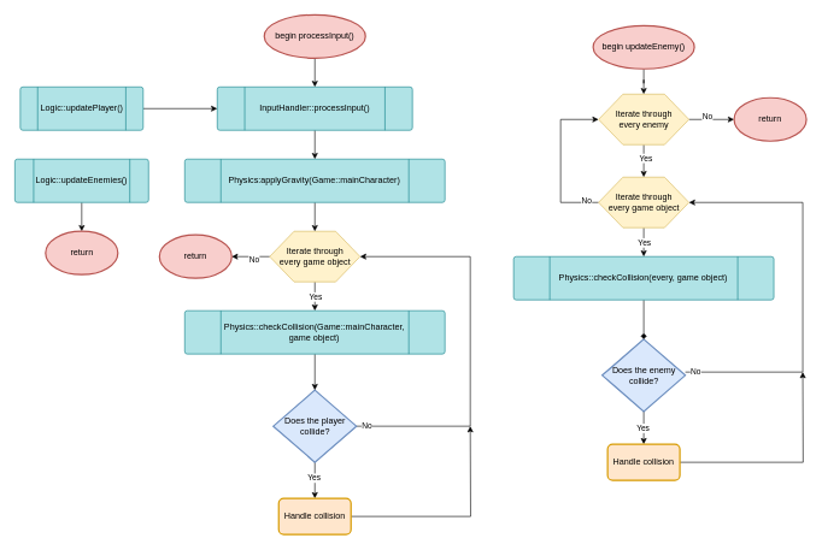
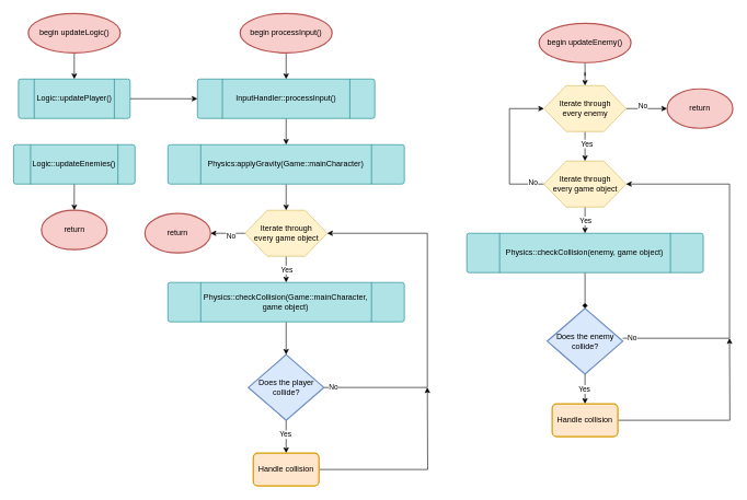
  <mxCell id="0" />
  <mxCell id="1" parent="0" />
+ <mxCell id="2" value="" style="edgeStyle=orthogonalEdgeStyle;rounded=0;orthogonalLoop=1;jettySize=auto;html=1;" edge="1" parent="1" source="3" target="5"><mxGeometry relative="1" as="geometry" /></mxCell>
+ <mxCell id="3" value="begin updateLogic()" style="strokeWidth=2;html=1;shape=mxgraph.flowchart.start_1;whiteSpace=wrap;fillColor=#f8cecc;strokeColor=#b85450;" vertex="1" parent="1"><mxGeometry x="42.5" y="20" width="140" height="60" as="geometry" /></mxCell>
  <mxCell id="4" value="" style="edgeStyle=orthogonalEdgeStyle;rounded=0;orthogonalLoop=1;jettySize=auto;html=1;" edge="1" parent="1" source="5" target="12"><mxGeometry relative="1" as="geometry" /></mxCell>
  <mxCell id="5" value="Logic::updatePlayer()" style="verticalLabelPosition=middle;verticalAlign=middle;html=1;shape=process;whiteSpace=wrap;rounded=1;size=0.14;arcSize=6;labelPosition=center;align=center;fillColor=#b0e3e6;strokeColor=#0e8088;" vertex="1" parent="1"><mxGeometry x="27.5" y="120" width="170" height="60" as="geometry" /></mxCell>
  <mxCell id="6" value="" style="edgeStyle=orthogonalEdgeStyle;rounded=0;orthogonalLoop=1;jettySize=auto;html=1;" edge="1" parent="1" source="7" target="8"><mxGeometry relative="1" as="geometry" /></mxCell>
  <mxCell id="7" value="Logic::updateEnemies()" style="verticalLabelPosition=middle;verticalAlign=middle;html=1;shape=process;whiteSpace=wrap;rounded=1;size=0.14;arcSize=6;labelPosition=center;align=center;fillColor=#b0e3e6;strokeColor=#0e8088;" vertex="1" parent="1"><mxGeometry x="20" y="220" width="185" height="60" as="geometry" /></mxCell>
  <mxCell id="8" value="return" style="strokeWidth=2;html=1;shape=mxgraph.flowchart.start_1;whiteSpace=wrap;fillColor=#f8cecc;strokeColor=#b85450;" vertex="1" parent="1"><mxGeometry x="62.5" y="320" width="100" height="60" as="geometry" /></mxCell>
  <mxCell id="9" value="" style="edgeStyle=orthogonalEdgeStyle;rounded=0;orthogonalLoop=1;jettySize=auto;html=1;" edge="1" parent="1" source="10" target="12"><mxGeometry relative="1" as="geometry" /></mxCell>
  <mxCell id="10" value="begin processInput()" style="strokeWidth=2;html=1;shape=mxgraph.flowchart.start_1;whiteSpace=wrap;fillColor=#f8cecc;strokeColor=#b85450;" vertex="1" parent="1"><mxGeometry x="365" y="20" width="140" height="60" as="geometry" /></mxCell>
  <mxCell id="11" value="" style="edgeStyle=orthogonalEdgeStyle;rounded=0;orthogonalLoop=1;jettySize=auto;html=1;" edge="1" parent="1" source="12" target="19"><mxGeometry relative="1" as="geometry" /></mxCell>
  <mxCell id="12" value="InputHandler::processInput()" style="verticalLabelPosition=middle;verticalAlign=middle;html=1;shape=process;whiteSpace=wrap;rounded=1;size=0.14;arcSize=6;labelPosition=center;align=center;fillColor=#b0e3e6;strokeColor=#0e8088;" vertex="1" parent="1"><mxGeometry x="300" y="120" width="270" height="60" as="geometry" /></mxCell>
  <mxCell id="13" value="" style="edgeStyle=orthogonalEdgeStyle;rounded=0;orthogonalLoop=1;jettySize=auto;html=1;" edge="1" parent="1" source="17" target="26"><mxGeometry relative="1" as="geometry" /></mxCell>
  <mxCell id="14" value="Yes" style="edgeLabel;html=1;align=center;verticalAlign=middle;resizable=0;points=[];" vertex="1" connectable="0" parent="13"><mxGeometry relative="1" as="geometry"><mxPoint as="offset" /></mxGeometry></mxCell>
  <mxCell id="15" value="" style="edgeStyle=orthogonalEdgeStyle;rounded=0;orthogonalLoop=1;jettySize=auto;html=1;" edge="1" parent="1" source="17" target="29"><mxGeometry relative="1" as="geometry" /></mxCell>
  <mxCell id="16" value="No" style="edgeLabel;html=1;align=center;verticalAlign=middle;resizable=0;points=[];" vertex="1" connectable="0" parent="15"><mxGeometry x="-0.143" y="3" relative="1" as="geometry"><mxPoint as="offset" /></mxGeometry></mxCell>
  <mxCell id="17" value="Iterate through&lt;div&gt;every game object&lt;/div&gt;" style="verticalLabelPosition=middle;verticalAlign=middle;html=1;shape=hexagon;perimeter=hexagonPerimeter2;arcSize=6;size=0.27;labelPosition=center;align=center;whiteSpace=wrap;fillColor=#fff2cc;strokeColor=#d6b656;" vertex="1" parent="1"><mxGeometry x="372.5" y="320" width="125" height="70" as="geometry" /></mxCell>
  <mxCell id="18" value="" style="edgeStyle=orthogonalEdgeStyle;rounded=0;orthogonalLoop=1;jettySize=auto;html=1;" edge="1" parent="1" source="19" target="17"><mxGeometry relative="1" as="geometry" /></mxCell>
  <mxCell id="19" value="Physics:applyGravity(Game::mainCharacter)" style="verticalLabelPosition=middle;verticalAlign=middle;html=1;shape=process;whiteSpace=wrap;rounded=1;size=0.14;arcSize=6;labelPosition=center;align=center;fillColor=#b0e3e6;strokeColor=#0e8088;" vertex="1" parent="1"><mxGeometry x="255" y="220" width="360" height="60" as="geometry" /></mxCell>
  <mxCell id="20" value="" style="edgeStyle=orthogonalEdgeStyle;rounded=0;orthogonalLoop=1;jettySize=auto;html=1;" edge="1" parent="1" source="24" target="28"><mxGeometry relative="1" as="geometry" /></mxCell>
  <mxCell id="21" value="Yes" style="edgeLabel;html=1;align=center;verticalAlign=middle;resizable=0;points=[];" vertex="1" connectable="0" parent="20"><mxGeometry x="-0.16" y="-2" relative="1" as="geometry"><mxPoint as="offset" /></mxGeometry></mxCell>
  <mxCell id="22" style="edgeStyle=orthogonalEdgeStyle;rounded=0;orthogonalLoop=1;jettySize=auto;html=1;entryX=1;entryY=0.5;entryDx=0;entryDy=0;" edge="1" parent="1" source="24" target="17"><mxGeometry relative="1" as="geometry"><Array as="points"><mxPoint x="650" y="590" /><mxPoint x="650" y="355" /></Array></mxGeometry></mxCell>
  <mxCell id="23" value="No" style="edgeLabel;html=1;align=center;verticalAlign=middle;resizable=0;points=[];" vertex="1" connectable="0" parent="22"><mxGeometry x="-0.949" y="2" relative="1" as="geometry"><mxPoint as="offset" /></mxGeometry></mxCell>
  <mxCell id="24" value="Does the player collide?" style="strokeWidth=2;html=1;shape=mxgraph.flowchart.decision;whiteSpace=wrap;fillColor=#dae8fc;strokeColor=#6c8ebf;" vertex="1" parent="1"><mxGeometry x="377.5" y="540" width="115" height="100" as="geometry" /></mxCell>
  <mxCell id="25" value="" style="edgeStyle=orthogonalEdgeStyle;rounded=0;orthogonalLoop=1;jettySize=auto;html=1;" edge="1" parent="1" source="26" target="24"><mxGeometry relative="1" as="geometry" /></mxCell>
  <mxCell id="26" value="Physics::checkCollision(Game::mainCharacter, game object)" style="verticalLabelPosition=middle;verticalAlign=middle;html=1;shape=process;whiteSpace=wrap;rounded=1;size=0.14;arcSize=6;labelPosition=center;align=center;fillColor=#b0e3e6;strokeColor=#0e8088;" vertex="1" parent="1"><mxGeometry x="255" y="430" width="360" height="60" as="geometry" /></mxCell>
  <mxCell id="27" style="edgeStyle=orthogonalEdgeStyle;rounded=0;orthogonalLoop=1;jettySize=auto;html=1;" edge="1" parent="1" source="28"><mxGeometry relative="1" as="geometry"><mxPoint x="650" y="590" as="targetPoint" /></mxGeometry></mxCell>
  <mxCell id="28" value="Handle collision" style="rounded=1;whiteSpace=wrap;html=1;absoluteArcSize=1;arcSize=14;strokeWidth=2;fillColor=#ffe6cc;strokeColor=#d79b00;" vertex="1" parent="1"><mxGeometry x="385" y="690" width="100" height="50" as="geometry" /></mxCell>
  <mxCell id="29" value="return" style="strokeWidth=2;html=1;shape=mxgraph.flowchart.start_1;whiteSpace=wrap;fillColor=#f8cecc;strokeColor=#b85450;" vertex="1" parent="1"><mxGeometry x="220" y="325" width="100" height="60" as="geometry" /></mxCell>
  <mxCell id="30" value="" style="edgeStyle=orthogonalEdgeStyle;rounded=0;orthogonalLoop=1;jettySize=auto;html=1;" edge="1" parent="1" source="31" target="36"><mxGeometry relative="1" as="geometry" /></mxCell>
  <mxCell id="31" value="begin updateEnemy()" style="strokeWidth=2;html=1;shape=mxgraph.flowchart.start_1;whiteSpace=wrap;fillColor=#f8cecc;strokeColor=#b85450;" vertex="1" parent="1"><mxGeometry x="820" y="35" width="140" height="60" as="geometry" /></mxCell>
  <mxCell id="32" value="" style="edgeStyle=orthogonalEdgeStyle;rounded=0;orthogonalLoop=1;jettySize=auto;html=1;" edge="1" parent="1" source="36" target="51"><mxGeometry relative="1" as="geometry" /></mxCell>
  <mxCell id="33" value="No" style="edgeLabel;html=1;align=center;verticalAlign=middle;resizable=0;points=[];" vertex="1" connectable="0" parent="32"><mxGeometry x="-0.216" y="5" relative="1" as="geometry"><mxPoint as="offset" /></mxGeometry></mxCell>
  <mxCell id="34" value="" style="edgeStyle=orthogonalEdgeStyle;rounded=0;orthogonalLoop=1;jettySize=auto;html=1;" edge="1" parent="1" source="36" target="41"><mxGeometry relative="1" as="geometry" /></mxCell>
  <mxCell id="35" value="Yes" style="edgeLabel;html=1;align=center;verticalAlign=middle;resizable=0;points=[];" vertex="1" connectable="0" parent="34"><mxGeometry x="-0.2" y="2" relative="1" as="geometry"><mxPoint as="offset" /></mxGeometry></mxCell>
  <mxCell id="36" value="Iterate through&lt;div&gt;every enemy&lt;/div&gt;" style="verticalLabelPosition=middle;verticalAlign=middle;html=1;shape=hexagon;perimeter=hexagonPerimeter2;arcSize=6;size=0.27;labelPosition=center;align=center;whiteSpace=wrap;fillColor=#fff2cc;strokeColor=#d6b656;" vertex="1" parent="1"><mxGeometry x="827.5" y="130" width="125" height="70" as="geometry" /></mxCell>
  <mxCell id="37" value="" style="edgeStyle=orthogonalEdgeStyle;rounded=0;orthogonalLoop=1;jettySize=auto;html=1;" edge="1" parent="1" source="41" target="48"><mxGeometry relative="1" as="geometry" /></mxCell>
  <mxCell id="38" value="Yes" style="edgeLabel;html=1;align=center;verticalAlign=middle;resizable=0;points=[];" vertex="1" connectable="0" parent="37"><mxGeometry relative="1" as="geometry"><mxPoint as="offset" /></mxGeometry></mxCell>
  <mxCell id="39" style="edgeStyle=orthogonalEdgeStyle;rounded=0;orthogonalLoop=1;jettySize=auto;html=1;entryX=0;entryY=0.5;entryDx=0;entryDy=0;" edge="1" parent="1" source="41" target="36"><mxGeometry relative="1" as="geometry"><Array as="points"><mxPoint x="775" y="280" /><mxPoint x="775" y="165" /></Array></mxGeometry></mxCell>
  <mxCell id="40" value="No" style="edgeLabel;html=1;align=center;verticalAlign=middle;resizable=0;points=[];" vertex="1" connectable="0" parent="39"><mxGeometry x="-0.832" y="-4" relative="1" as="geometry"><mxPoint x="1" as="offset" /></mxGeometry></mxCell>
  <mxCell id="41" value="Iterate through&lt;div&gt;every game object&lt;/div&gt;" style="verticalLabelPosition=middle;verticalAlign=middle;html=1;shape=hexagon;perimeter=hexagonPerimeter2;arcSize=6;size=0.27;labelPosition=center;align=center;whiteSpace=wrap;fillColor=#fff2cc;strokeColor=#d6b656;" vertex="1" parent="1"><mxGeometry x="827.5" y="245" width="125" height="70" as="geometry" /></mxCell>
  <mxCell id="42" value="" style="edgeStyle=orthogonalEdgeStyle;rounded=0;orthogonalLoop=1;jettySize=auto;html=1;" edge="1" parent="1" source="46" target="50"><mxGeometry relative="1" as="geometry" /></mxCell>
  <mxCell id="43" value="Yes" style="edgeLabel;html=1;align=center;verticalAlign=middle;resizable=0;points=[];" vertex="1" connectable="0" parent="42"><mxGeometry x="-0.011" y="-2" relative="1" as="geometry"><mxPoint y="1" as="offset" /></mxGeometry></mxCell>
  <mxCell id="44" style="edgeStyle=orthogonalEdgeStyle;rounded=0;orthogonalLoop=1;jettySize=auto;html=1;entryX=1;entryY=0.5;entryDx=0;entryDy=0;" edge="1" parent="1" source="46" target="41"><mxGeometry relative="1" as="geometry"><Array as="points"><mxPoint x="1110" y="515" /><mxPoint x="1110" y="280" /></Array></mxGeometry></mxCell>
  <mxCell id="45" value="No" style="edgeLabel;html=1;align=center;verticalAlign=middle;resizable=0;points=[];" vertex="1" connectable="0" parent="44"><mxGeometry x="-0.949" y="2" relative="1" as="geometry"><mxPoint as="offset" /></mxGeometry></mxCell>
  <mxCell id="46" value="Does the enemy collide?" style="strokeWidth=2;html=1;shape=mxgraph.flowchart.decision;whiteSpace=wrap;fillColor=#dae8fc;strokeColor=#6c8ebf;" vertex="1" parent="1"><mxGeometry x="832.5" y="469.5" width="115" height="100" as="geometry" /></mxCell>
  <mxCell id="47" value="" style="edgeStyle=orthogonalEdgeStyle;rounded=0;orthogonalLoop=1;jettySize=auto;html=1;endArrow=diamond;" edge="1" parent="1" source="48" target="46"><mxGeometry relative="1" as="geometry" /></mxCell>
- <mxCell id="48" value="Physics::checkCollision(every, game object)" style="verticalLabelPosition=middle;verticalAlign=middle;html=1;shape=process;whiteSpace=wrap;rounded=1;size=0.14;arcSize=6;labelPosition=center;align=center;fillColor=#b0e3e6;strokeColor=#0e8088;" vertex="1" parent="1"><mxGeometry x="710" y="355" width="360" height="60" as="geometry" /></mxCell>
+ <mxCell id="48" value="Physics::checkCollision(enemy, game object)" style="verticalLabelPosition=middle;verticalAlign=middle;html=1;shape=process;whiteSpace=wrap;rounded=1;size=0.14;arcSize=6;labelPosition=center;align=center;fillColor=#b0e3e6;strokeColor=#0e8088;" vertex="1" parent="1"><mxGeometry x="710" y="355" width="360" height="60" as="geometry" /></mxCell>
  <mxCell id="49" style="edgeStyle=orthogonalEdgeStyle;rounded=0;orthogonalLoop=1;jettySize=auto;html=1;" edge="1" parent="1" source="50"><mxGeometry relative="1" as="geometry"><mxPoint x="1110" y="515" as="targetPoint" /></mxGeometry></mxCell>
  <mxCell id="50" value="Handle collision" style="rounded=1;whiteSpace=wrap;html=1;absoluteArcSize=1;arcSize=14;strokeWidth=2;fillColor=#ffe6cc;strokeColor=#d79b00;" vertex="1" parent="1"><mxGeometry x="840" y="615" width="100" height="50" as="geometry" /></mxCell>
  <mxCell id="51" value="return" style="strokeWidth=2;html=1;shape=mxgraph.flowchart.start_1;whiteSpace=wrap;fillColor=#f8cecc;strokeColor=#b85450;" vertex="1" parent="1"><mxGeometry x="1015" y="135" width="100" height="60" as="geometry" /></mxCell>
